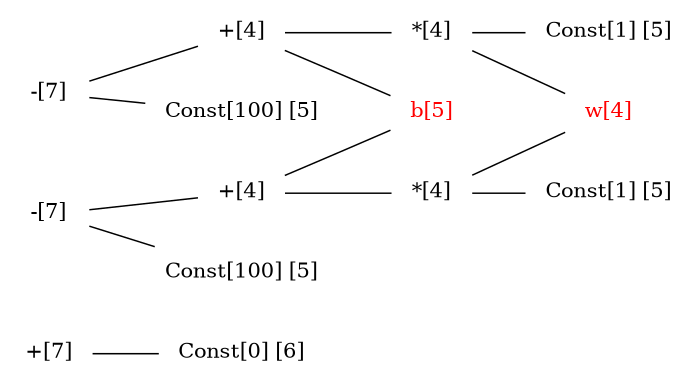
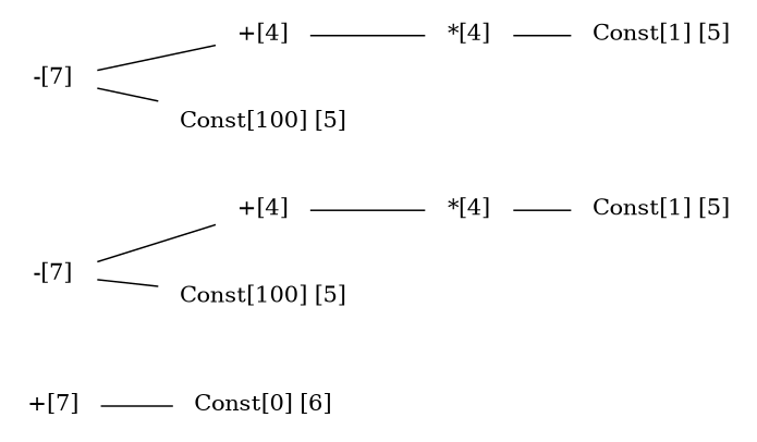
  graph {
    rankdir=LR
    node [shape=none]
    edge [dir=none]
    n1 [label=< <font color="black">+[7]</font> >]
    n2 [label=< <font color="black">Const[0] [6]</font> >]
    n3 [label=< <font color="black">-[7]</font> >]
    n4 [label=< <font color="black">+[4]</font> >]
    n5 [label=< <font color="black">Const[100] [5]</font> >]
    n6 [label=< <font color="black">-[7]</font> >]
    n7 [label=< <font color="black">+[4]</font> >]
    n8 [label=< <font color="black">Const[100] [5]</font> >]
    n9 [label=< <font color="black">*[4]</font> >]
-   n10 [label=< <font color="red">b[5]</font> >]
-   n11 [label=< <font color="red">w[4]</font> >]
    n12 [label=< <font color="black">Const[1] [5]</font> >]
    n13 [label=< <font color="black">*[4]</font> >]
    n14 [label=< <font color="black">Const[1] [5]</font> >]
    n1 -- n2
    n3 -- n4
    n3 -- n5
-   n4 -- n10
    n4 -- n13
    n6 -- n7
    n6 -- n8
    n7 -- n9
-   n7 -- n10
-   n9 -- n11
    n9 -- n12
-   n13 -- n11
    n13 -- n14
  }
